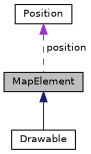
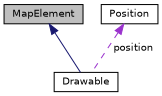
  digraph {
    node [color=black fillcolor=white fontname=Helvetica fontsize=10 shape=record style=filled]
    edge [dir=back fontname=Helvetica fontsize=10 labelfontname=Helvetica labelfontsize=10]
    n1 [fillcolor=grey75 fontcolor=black height=0.2 label=MapElement width=0.4]
    n2 [height=0.2 label=Drawable width=0.4]
    n3 [height=0.2 label=Position width=0.4]
    n1 -> n2 [color=midnightblue style=solid]
-   n3 -> n1 [color=darkorchid3 label=" position" style=dashed]
+   n3 -> n2 [color=darkorchid3 label=" position" style=dashed]
  }
